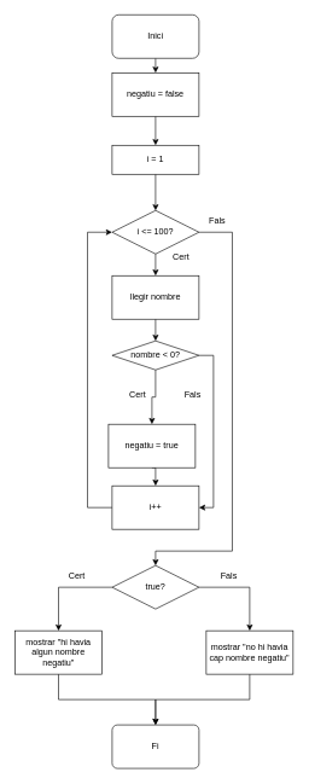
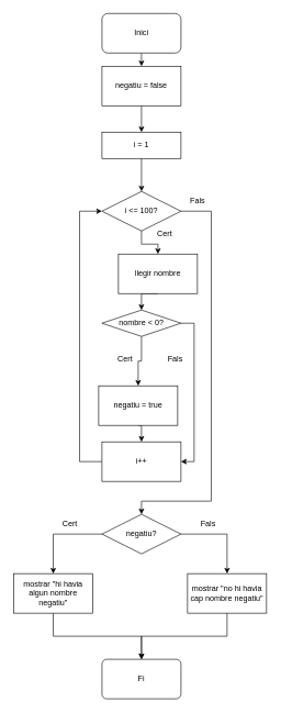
  <mxCell id="0" />
  <mxCell id="1" parent="0" />
  <mxCell id="2" style="edgeStyle=orthogonalEdgeStyle;rounded=0;orthogonalLoop=1;jettySize=auto;html=1;exitX=0.5;exitY=1;exitDx=0;exitDy=0;entryX=0.5;entryY=0;entryDx=0;entryDy=0;" parent="1" source="3" target="13" edge="1"><mxGeometry relative="1" as="geometry" /></mxCell>
  <mxCell id="3" value="&lt;div&gt;Inici&lt;/div&gt;" style="rounded=1;whiteSpace=wrap;html=1;" parent="1" vertex="1"><mxGeometry x="154" width="120" height="60" as="geometry" y="20" /></mxCell>
  <mxCell id="4" value="Fi" style="whiteSpace=wrap;html=1;rounded=1;arcSize=12;" parent="1" vertex="1"><mxGeometry x="154" y="1000" width="120" height="60" as="geometry" /></mxCell>
  <mxCell id="5" value="Cert" style="text;html=1;align=center;verticalAlign=middle;resizable=0;points=[];autosize=1;strokeColor=none;fillColor=none;" parent="1" vertex="1"><mxGeometry x="224" y="340" width="50" height="30" as="geometry" /></mxCell>
  <mxCell id="6" value="Fals" style="text;html=1;align=center;verticalAlign=middle;resizable=0;points=[];autosize=1;strokeColor=none;fillColor=none;" parent="1" vertex="1"><mxGeometry x="274" y="290" width="50" height="30" as="geometry" /></mxCell>
  <mxCell id="7" style="edgeStyle=orthogonalEdgeStyle;rounded=0;orthogonalLoop=1;jettySize=auto;html=1;exitX=1;exitY=0.5;exitDx=0;exitDy=0;entryX=0.5;entryY=0;entryDx=0;entryDy=0;" parent="1" source="9" target="27" edge="1"><mxGeometry relative="1" as="geometry"><Array as="points"><mxPoint x="320" y="320" /><mxPoint x="320" y="760" /><mxPoint x="214" y="760" /></Array><mxPoint x="274" y="800" as="targetPoint" /></mxGeometry></mxCell>
  <mxCell id="8" style="edgeStyle=orthogonalEdgeStyle;rounded=0;orthogonalLoop=1;jettySize=auto;html=1;exitX=0.5;exitY=1;exitDx=0;exitDy=0;entryX=0.5;entryY=0;entryDx=0;entryDy=0;" edge="1" parent="1" source="9" target="33"><mxGeometry relative="1" as="geometry" /></mxCell>
  <mxCell id="9" value="i &amp;lt;= 100?" style="rhombus;whiteSpace=wrap;html=1;" parent="1" vertex="1"><mxGeometry x="154" y="290" width="120" height="60" as="geometry" /></mxCell>
  <mxCell id="10" style="edgeStyle=orthogonalEdgeStyle;rounded=0;orthogonalLoop=1;jettySize=auto;html=1;entryX=0;entryY=0.5;entryDx=0;entryDy=0;exitX=0;exitY=0.5;exitDx=0;exitDy=0;" parent="1" source="11" target="9" edge="1"><mxGeometry relative="1" as="geometry"><Array as="points"><mxPoint x="120" y="700" /><mxPoint x="120" y="320" /></Array></mxGeometry></mxCell>
  <mxCell id="11" value="i++" style="rounded=0;whiteSpace=wrap;html=1;" parent="1" vertex="1"><mxGeometry x="154" y="670" width="120" height="60" as="geometry" /></mxCell>
  <mxCell id="12" style="edgeStyle=orthogonalEdgeStyle;rounded=0;orthogonalLoop=1;jettySize=auto;html=1;exitX=0.5;exitY=1;exitDx=0;exitDy=0;" parent="1" source="13" target="15" edge="1"><mxGeometry relative="1" as="geometry" /></mxCell>
  <mxCell id="13" value="negatiu = false" style="rounded=0;whiteSpace=wrap;html=1;" parent="1" vertex="1"><mxGeometry x="154" y="100" width="120" height="60" as="geometry" /></mxCell>
  <mxCell id="14" style="edgeStyle=orthogonalEdgeStyle;rounded=0;orthogonalLoop=1;jettySize=auto;html=1;exitX=0.5;exitY=1;exitDx=0;exitDy=0;entryX=0.5;entryY=0;entryDx=0;entryDy=0;" parent="1" source="15" target="9" edge="1"><mxGeometry relative="1" as="geometry" /></mxCell>
  <mxCell id="15" value="i = 1" style="rounded=0;whiteSpace=wrap;html=1;" parent="1" vertex="1"><mxGeometry x="154" y="200" width="120" height="40" as="geometry" /></mxCell>
  <mxCell id="16" value="Fals" style="text;html=1;align=center;verticalAlign=middle;resizable=0;points=[];autosize=1;strokeColor=none;fillColor=none;" parent="1" vertex="1"><mxGeometry x="290" y="780" width="50" height="30" as="geometry" /></mxCell>
  <mxCell id="17" value="Cert" style="text;html=1;align=center;verticalAlign=middle;resizable=0;points=[];autosize=1;strokeColor=none;fillColor=none;" parent="1" vertex="1"><mxGeometry x="80" y="780" width="50" height="30" as="geometry" /></mxCell>
  <mxCell id="18" value="Fals" style="text;html=1;align=center;verticalAlign=middle;resizable=0;points=[];autosize=1;strokeColor=none;fillColor=none;" parent="1" vertex="1"><mxGeometry x="240" y="530" width="50" height="30" as="geometry" /></mxCell>
  <mxCell id="19" style="edgeStyle=orthogonalEdgeStyle;rounded=0;orthogonalLoop=1;jettySize=auto;html=1;exitX=0.5;exitY=1;exitDx=0;exitDy=0;entryX=0.5;entryY=0;entryDx=0;entryDy=0;" parent="1" source="20" target="11" edge="1"><mxGeometry relative="1" as="geometry"><mxPoint x="214" y="650" as="targetPoint" /></mxGeometry></mxCell>
  <mxCell id="20" value="negatiu = true" style="rounded=0;whiteSpace=wrap;html=1;" parent="1" vertex="1"><mxGeometry x="149" y="585" width="120" height="60" as="geometry" /></mxCell>
  <mxCell id="21" style="edgeStyle=orthogonalEdgeStyle;rounded=0;orthogonalLoop=1;jettySize=auto;html=1;entryX=0.5;entryY=0;entryDx=0;entryDy=0;" parent="1" source="23" target="20" edge="1"><mxGeometry relative="1" as="geometry" /></mxCell>
  <mxCell id="22" style="edgeStyle=orthogonalEdgeStyle;rounded=0;orthogonalLoop=1;jettySize=auto;html=1;exitX=1;exitY=0.5;exitDx=0;exitDy=0;entryX=1;entryY=0.5;entryDx=0;entryDy=0;" parent="1" source="23" target="11" edge="1"><mxGeometry relative="1" as="geometry" /></mxCell>
  <mxCell id="23" value="nombre&amp;nbsp;&amp;lt; 0?" style="rhombus;whiteSpace=wrap;html=1;" parent="1" vertex="1"><mxGeometry x="154" y="470" width="120" height="40" as="geometry" /></mxCell>
  <mxCell id="24" value="Cert" style="text;html=1;align=center;verticalAlign=middle;resizable=0;points=[];autosize=1;strokeColor=none;fillColor=none;" parent="1" vertex="1"><mxGeometry x="164" y="530" width="50" height="30" as="geometry" /></mxCell>
  <mxCell id="25" style="edgeStyle=orthogonalEdgeStyle;rounded=0;orthogonalLoop=1;jettySize=auto;html=1;entryX=0.5;entryY=0;entryDx=0;entryDy=0;" parent="1" source="27" target="31" edge="1"><mxGeometry relative="1" as="geometry" /></mxCell>
  <mxCell id="26" style="edgeStyle=orthogonalEdgeStyle;rounded=0;orthogonalLoop=1;jettySize=auto;html=1;exitX=0;exitY=0.5;exitDx=0;exitDy=0;entryX=0.5;entryY=0;entryDx=0;entryDy=0;" parent="1" source="27" target="29" edge="1"><mxGeometry relative="1" as="geometry" /></mxCell>
- <mxCell id="27" value="true?" style="rhombus;whiteSpace=wrap;html=1;" parent="1" vertex="1"><mxGeometry x="154" y="780" width="120" height="60" as="geometry" /></mxCell>
+ <mxCell id="27" value="negatiu?" style="rhombus;whiteSpace=wrap;html=1;" parent="1" vertex="1"><mxGeometry x="154" y="780" width="120" height="60" as="geometry" /></mxCell>
  <mxCell id="28" style="edgeStyle=orthogonalEdgeStyle;rounded=0;orthogonalLoop=1;jettySize=auto;html=1;exitX=0.5;exitY=1;exitDx=0;exitDy=0;entryX=0.5;entryY=0;entryDx=0;entryDy=0;" parent="1" source="29" target="4" edge="1"><mxGeometry relative="1" as="geometry" /></mxCell>
  <mxCell id="29" value="mostrar &quot;hi havia algun nombre negatiu&quot;" style="rounded=0;whiteSpace=wrap;html=1;" parent="1" vertex="1"><mxGeometry x="20" y="870" width="120" height="60" as="geometry" /></mxCell>
  <mxCell id="30" style="edgeStyle=orthogonalEdgeStyle;rounded=0;orthogonalLoop=1;jettySize=auto;html=1;exitX=0.5;exitY=1;exitDx=0;exitDy=0;entryX=0.5;entryY=0;entryDx=0;entryDy=0;" parent="1" source="31" target="4" edge="1"><mxGeometry relative="1" as="geometry" /></mxCell>
  <mxCell id="31" value="mostrar &quot;no hi havia cap nombre negatiu&quot;" style="rounded=0;whiteSpace=wrap;html=1;" parent="1" vertex="1"><mxGeometry x="284" y="870" width="120" height="60" as="geometry" /></mxCell>
  <mxCell id="32" style="edgeStyle=orthogonalEdgeStyle;rounded=0;orthogonalLoop=1;jettySize=auto;html=1;exitX=0.5;exitY=1;exitDx=0;exitDy=0;entryX=0.5;entryY=0;entryDx=0;entryDy=0;" edge="1" parent="1" source="33" target="23"><mxGeometry relative="1" as="geometry" /></mxCell>
- <mxCell id="33" value="llegir nombre" style="rounded=0;whiteSpace=wrap;html=1;" vertex="1" parent="1"><mxGeometry x="154" y="380" width="120" height="60" as="geometry" /></mxCell>
+ <mxCell id="33" value="llegir nombre" style="rounded=0;whiteSpace=wrap;html=1;" vertex="1" parent="1"><mxGeometry x="179" y="385" width="120" height="60" as="geometry" /></mxCell>
